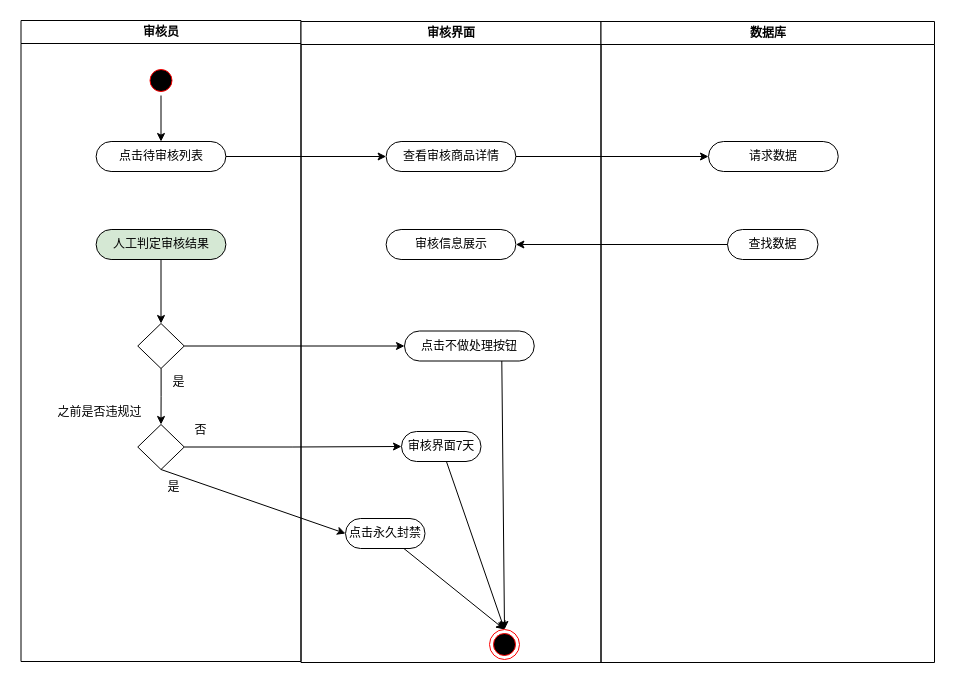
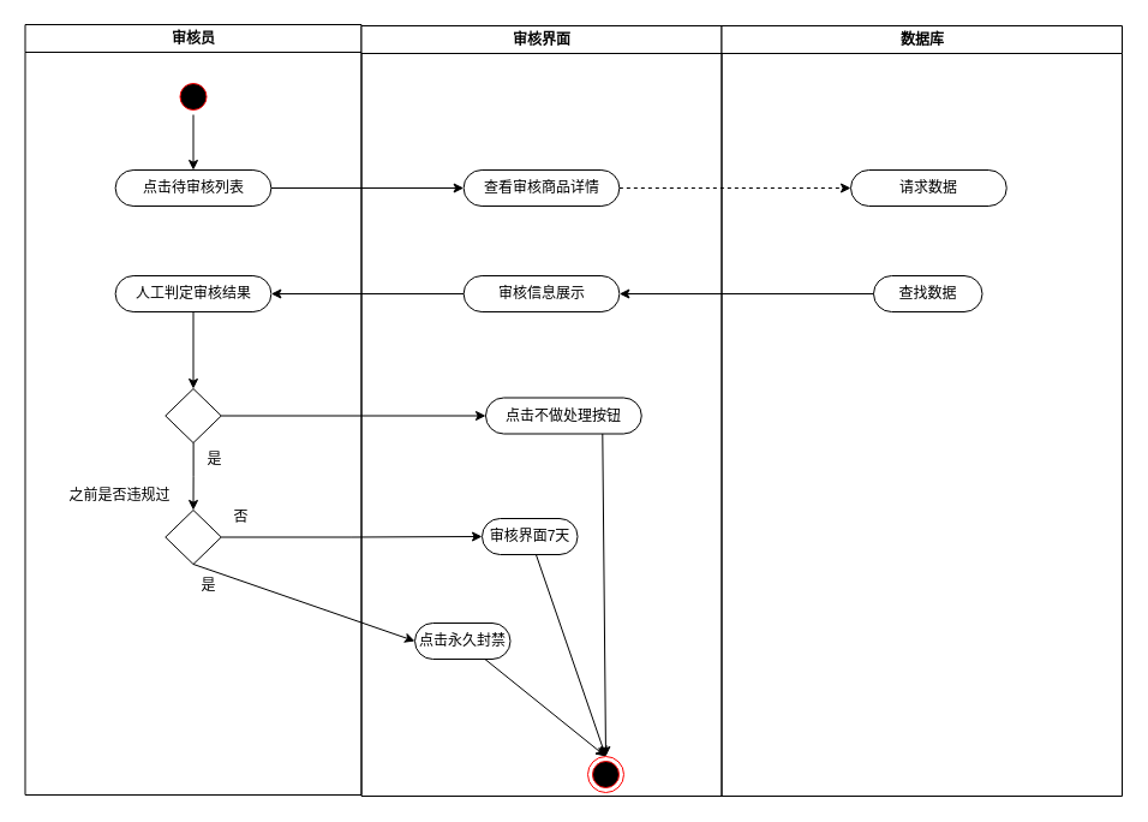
  <mxCell id="0" />
  <mxCell id="1" parent="0" />
  <mxCell id="2" value="审核员" style="swimlane;whiteSpace=wrap" vertex="1" parent="1"><mxGeometry x="20.5" y="20" width="280" height="641" as="geometry" /></mxCell>
  <mxCell id="3" style="edgeStyle=orthogonalEdgeStyle;rounded=0;orthogonalLoop=1;jettySize=auto;html=1;entryX=0.5;entryY=0;entryDx=0;entryDy=0;" edge="1" parent="2" source="4" target="5"><mxGeometry relative="1" as="geometry" /></mxCell>
  <mxCell id="4" value="" style="ellipse;shape=startState;fillColor=#000000;strokeColor=#ff0000;" vertex="1" parent="2"><mxGeometry x="125" y="45" width="30" height="30" as="geometry" /></mxCell>
  <mxCell id="5" value="点击待审核列表" style="rounded=1;whiteSpace=wrap;html=1;arcSize=50;" vertex="1" parent="2"><mxGeometry x="75.13" y="121" width="129.75" height="30" as="geometry" /></mxCell>
  <mxCell id="6" style="edgeStyle=orthogonalEdgeStyle;rounded=0;orthogonalLoop=1;jettySize=auto;html=1;entryX=0.5;entryY=0;entryDx=0;entryDy=0;" edge="1" parent="2" source="7" target="11"><mxGeometry relative="1" as="geometry" /></mxCell>
  <mxCell id="7" value="" style="rhombus;whiteSpace=wrap;html=1;" vertex="1" parent="2"><mxGeometry x="116.75" y="303" width="46.5" height="45" as="geometry" /></mxCell>
  <mxCell id="8" style="edgeStyle=orthogonalEdgeStyle;rounded=0;orthogonalLoop=1;jettySize=auto;html=1;entryX=0.5;entryY=0;entryDx=0;entryDy=0;" edge="1" parent="2" source="9" target="7"><mxGeometry relative="1" as="geometry" /></mxCell>
- <mxCell id="9" value="人工判定审核结果" style="rounded=1;whiteSpace=wrap;html=1;arcSize=50;fillColor=#d5e8d4;" vertex="1" parent="2"><mxGeometry x="75.13" y="209" width="129.75" height="30" as="geometry" /></mxCell>
+ <mxCell id="9" value="人工判定审核结果" style="rounded=1;whiteSpace=wrap;html=1;arcSize=50;" vertex="1" parent="2"><mxGeometry x="75.13" y="209" width="129.75" height="30" as="geometry" /></mxCell>
  <mxCell id="10" value="是" style="text;html=1;align=center;verticalAlign=middle;resizable=0;points=[];autosize=1;strokeColor=none;fillColor=none;" vertex="1" parent="2"><mxGeometry x="146.5" y="353" width="22" height="18" as="geometry" /></mxCell>
  <mxCell id="11" value="" style="rhombus;whiteSpace=wrap;html=1;" vertex="1" parent="2"><mxGeometry x="116.75" y="404" width="46.5" height="45" as="geometry" /></mxCell>
  <mxCell id="12" value="之前是否违规过" style="text;html=1;align=center;verticalAlign=middle;resizable=0;points=[];autosize=1;strokeColor=none;fillColor=none;" vertex="1" parent="2"><mxGeometry x="31" y="383" width="94" height="18" as="geometry" /></mxCell>
  <mxCell id="13" value="否" style="text;html=1;align=center;verticalAlign=middle;resizable=0;points=[];autosize=1;strokeColor=none;fillColor=none;" vertex="1" parent="2"><mxGeometry x="168.5" y="401" width="22" height="18" as="geometry" /></mxCell>
  <mxCell id="14" value="是" style="text;html=1;align=center;verticalAlign=middle;resizable=0;points=[];autosize=1;strokeColor=none;fillColor=none;" vertex="1" parent="2"><mxGeometry x="141.25" y="458" width="22" height="18" as="geometry" /></mxCell>
  <mxCell id="15" value="审核界面" style="swimlane;whiteSpace=wrap" vertex="1" parent="1"><mxGeometry x="300.5" y="21" width="300" height="641" as="geometry" /></mxCell>
  <mxCell id="16" value="查看审核商品详情" style="rounded=1;whiteSpace=wrap;html=1;arcSize=50;" vertex="1" parent="15"><mxGeometry x="85.12" y="120" width="129.75" height="30" as="geometry" /></mxCell>
  <mxCell id="17" value="审核信息展示" style="rounded=1;whiteSpace=wrap;html=1;arcSize=50;" vertex="1" parent="15"><mxGeometry x="85.13" y="208" width="129.75" height="30" as="geometry" /></mxCell>
  <mxCell id="18" style="edgeStyle=none;rounded=0;orthogonalLoop=1;jettySize=auto;html=1;entryX=0.5;entryY=0;entryDx=0;entryDy=0;exitX=0.75;exitY=1;exitDx=0;exitDy=0;" edge="1" parent="15" source="19" target="24"><mxGeometry relative="1" as="geometry" /></mxCell>
  <mxCell id="19" value="点击不做处理按钮" style="rounded=1;whiteSpace=wrap;html=1;arcSize=50;" vertex="1" parent="15"><mxGeometry x="103.5" y="309.5" width="129.75" height="30" as="geometry" /></mxCell>
  <mxCell id="20" style="edgeStyle=none;rounded=0;orthogonalLoop=1;jettySize=auto;html=1;entryX=0.5;entryY=0;entryDx=0;entryDy=0;" edge="1" parent="15" source="21" target="24"><mxGeometry relative="1" as="geometry" /></mxCell>
  <mxCell id="21" value="审核界面7天" style="rounded=1;whiteSpace=wrap;html=1;arcSize=50;" vertex="1" parent="15"><mxGeometry x="100.5" y="410" width="79.5" height="30" as="geometry" /></mxCell>
  <mxCell id="22" style="edgeStyle=none;rounded=0;orthogonalLoop=1;jettySize=auto;html=1;entryX=0.5;entryY=0;entryDx=0;entryDy=0;" edge="1" parent="15" source="23" target="24"><mxGeometry relative="1" as="geometry" /></mxCell>
  <mxCell id="23" value="点击永久封禁" style="rounded=1;whiteSpace=wrap;html=1;arcSize=50;" vertex="1" parent="15"><mxGeometry x="44.5" y="497" width="79.5" height="30" as="geometry" /></mxCell>
  <mxCell id="24" value="" style="ellipse;html=1;shape=endState;fillColor=#000000;strokeColor=#ff0000;" vertex="1" parent="15"><mxGeometry x="188.5" y="608" width="30" height="30" as="geometry" /></mxCell>
  <mxCell id="25" value="数据库" style="swimlane;whiteSpace=wrap" vertex="1" parent="1"><mxGeometry x="600.5" y="21" width="333.5" height="641" as="geometry" /></mxCell>
  <mxCell id="26" value="请求数据" style="rounded=1;whiteSpace=wrap;html=1;arcSize=50;" vertex="1" parent="25"><mxGeometry x="107.5" y="120" width="129.75" height="30" as="geometry" /></mxCell>
  <mxCell id="27" value="查找数据" style="rounded=1;whiteSpace=wrap;html=1;arcSize=50;" vertex="1" parent="25"><mxGeometry x="126.5" y="208" width="90.5" height="30" as="geometry" /></mxCell>
  <mxCell id="28" style="edgeStyle=orthogonalEdgeStyle;rounded=0;orthogonalLoop=1;jettySize=auto;html=1;entryX=0;entryY=0.5;entryDx=0;entryDy=0;" edge="1" parent="1" source="5" target="16"><mxGeometry relative="1" as="geometry" /></mxCell>
- <mxCell id="29" style="edgeStyle=orthogonalEdgeStyle;rounded=0;orthogonalLoop=1;jettySize=auto;html=1;entryX=0;entryY=0.5;entryDx=0;entryDy=0;" edge="1" parent="1" source="16" target="26"><mxGeometry relative="1" as="geometry" /></mxCell>
+ <mxCell id="29" style="edgeStyle=orthogonalEdgeStyle;rounded=0;orthogonalLoop=1;jettySize=auto;html=1;entryX=0;entryY=0.5;entryDx=0;entryDy=0;dashed=1;" edge="1" parent="1" source="16" target="26"><mxGeometry relative="1" as="geometry" /></mxCell>
  <mxCell id="30" style="edgeStyle=orthogonalEdgeStyle;rounded=0;orthogonalLoop=1;jettySize=auto;html=1;entryX=1;entryY=0.5;entryDx=0;entryDy=0;" edge="1" parent="1" source="27" target="17"><mxGeometry relative="1" as="geometry" /></mxCell>
+ <mxCell id="31" style="edgeStyle=orthogonalEdgeStyle;rounded=0;orthogonalLoop=1;jettySize=auto;html=1;entryX=1;entryY=0.5;entryDx=0;entryDy=0;" edge="1" parent="1" source="17" target="9"><mxGeometry relative="1" as="geometry" /></mxCell>
  <mxCell id="32" style="edgeStyle=orthogonalEdgeStyle;rounded=0;orthogonalLoop=1;jettySize=auto;html=1;entryX=0;entryY=0.5;entryDx=0;entryDy=0;" edge="1" parent="1" source="7" target="19"><mxGeometry relative="1" as="geometry" /></mxCell>
  <mxCell id="33" style="edgeStyle=orthogonalEdgeStyle;rounded=0;orthogonalLoop=1;jettySize=auto;html=1;entryX=0;entryY=0.5;entryDx=0;entryDy=0;" edge="1" parent="1" source="11" target="21"><mxGeometry relative="1" as="geometry" /></mxCell>
  <mxCell id="34" style="rounded=0;orthogonalLoop=1;jettySize=auto;html=1;entryX=0;entryY=0.5;entryDx=0;entryDy=0;exitX=0.5;exitY=1;exitDx=0;exitDy=0;" edge="1" parent="1" source="11" target="23"><mxGeometry relative="1" as="geometry" /></mxCell>
